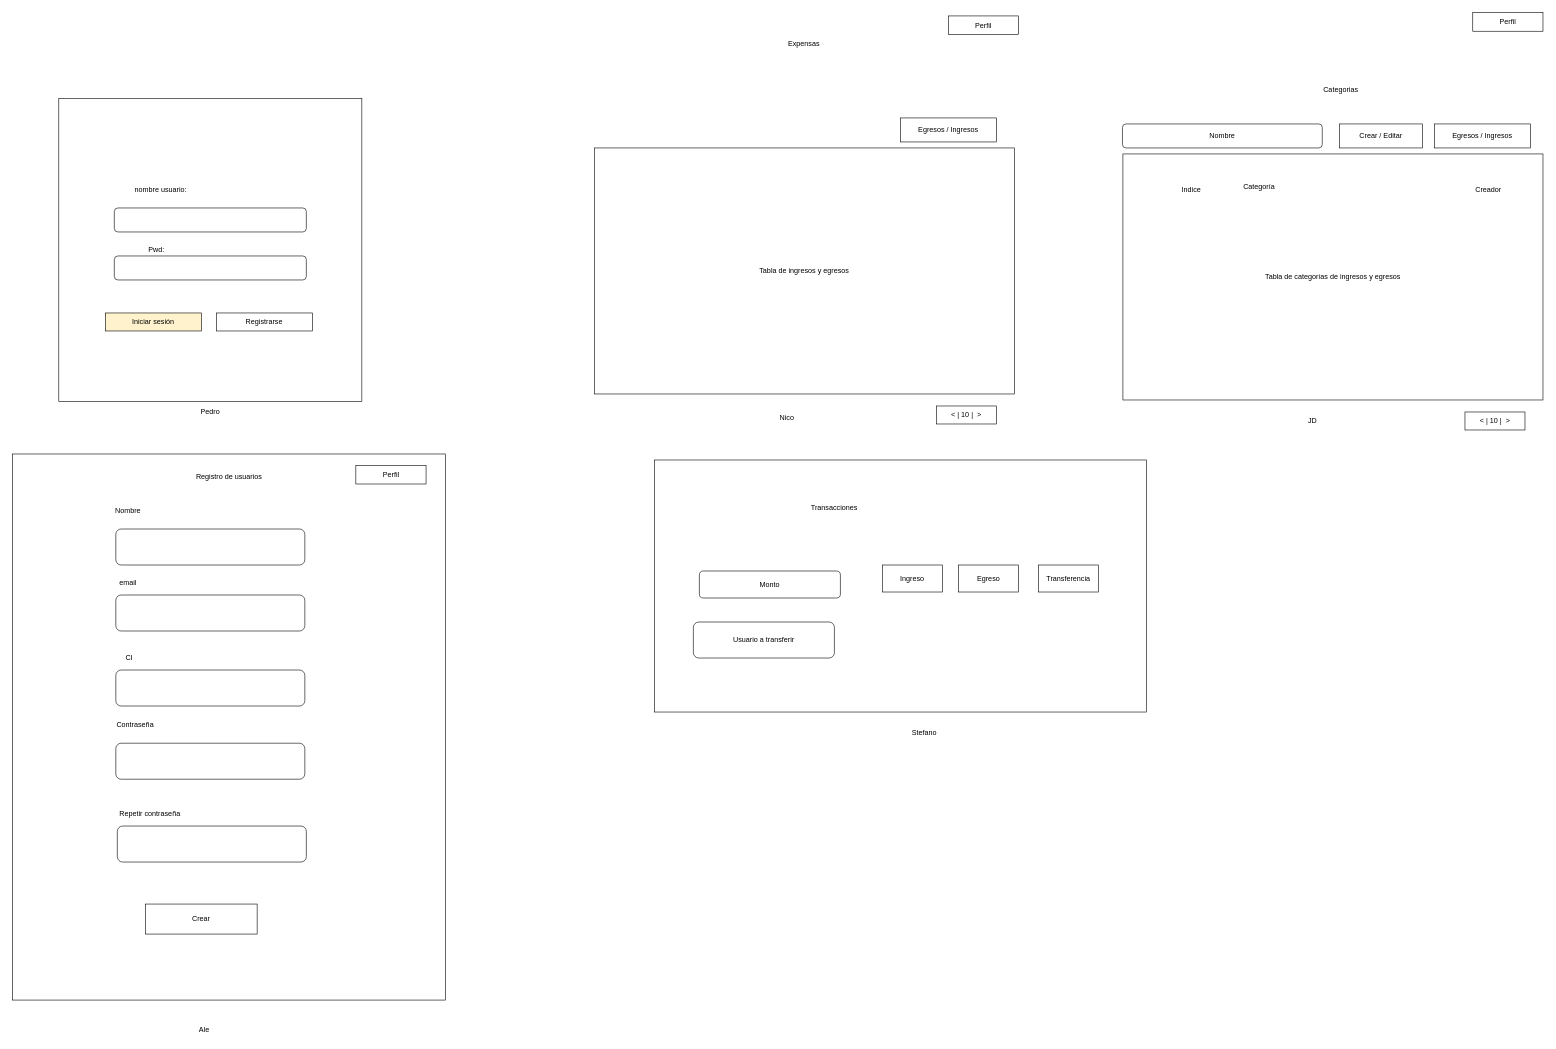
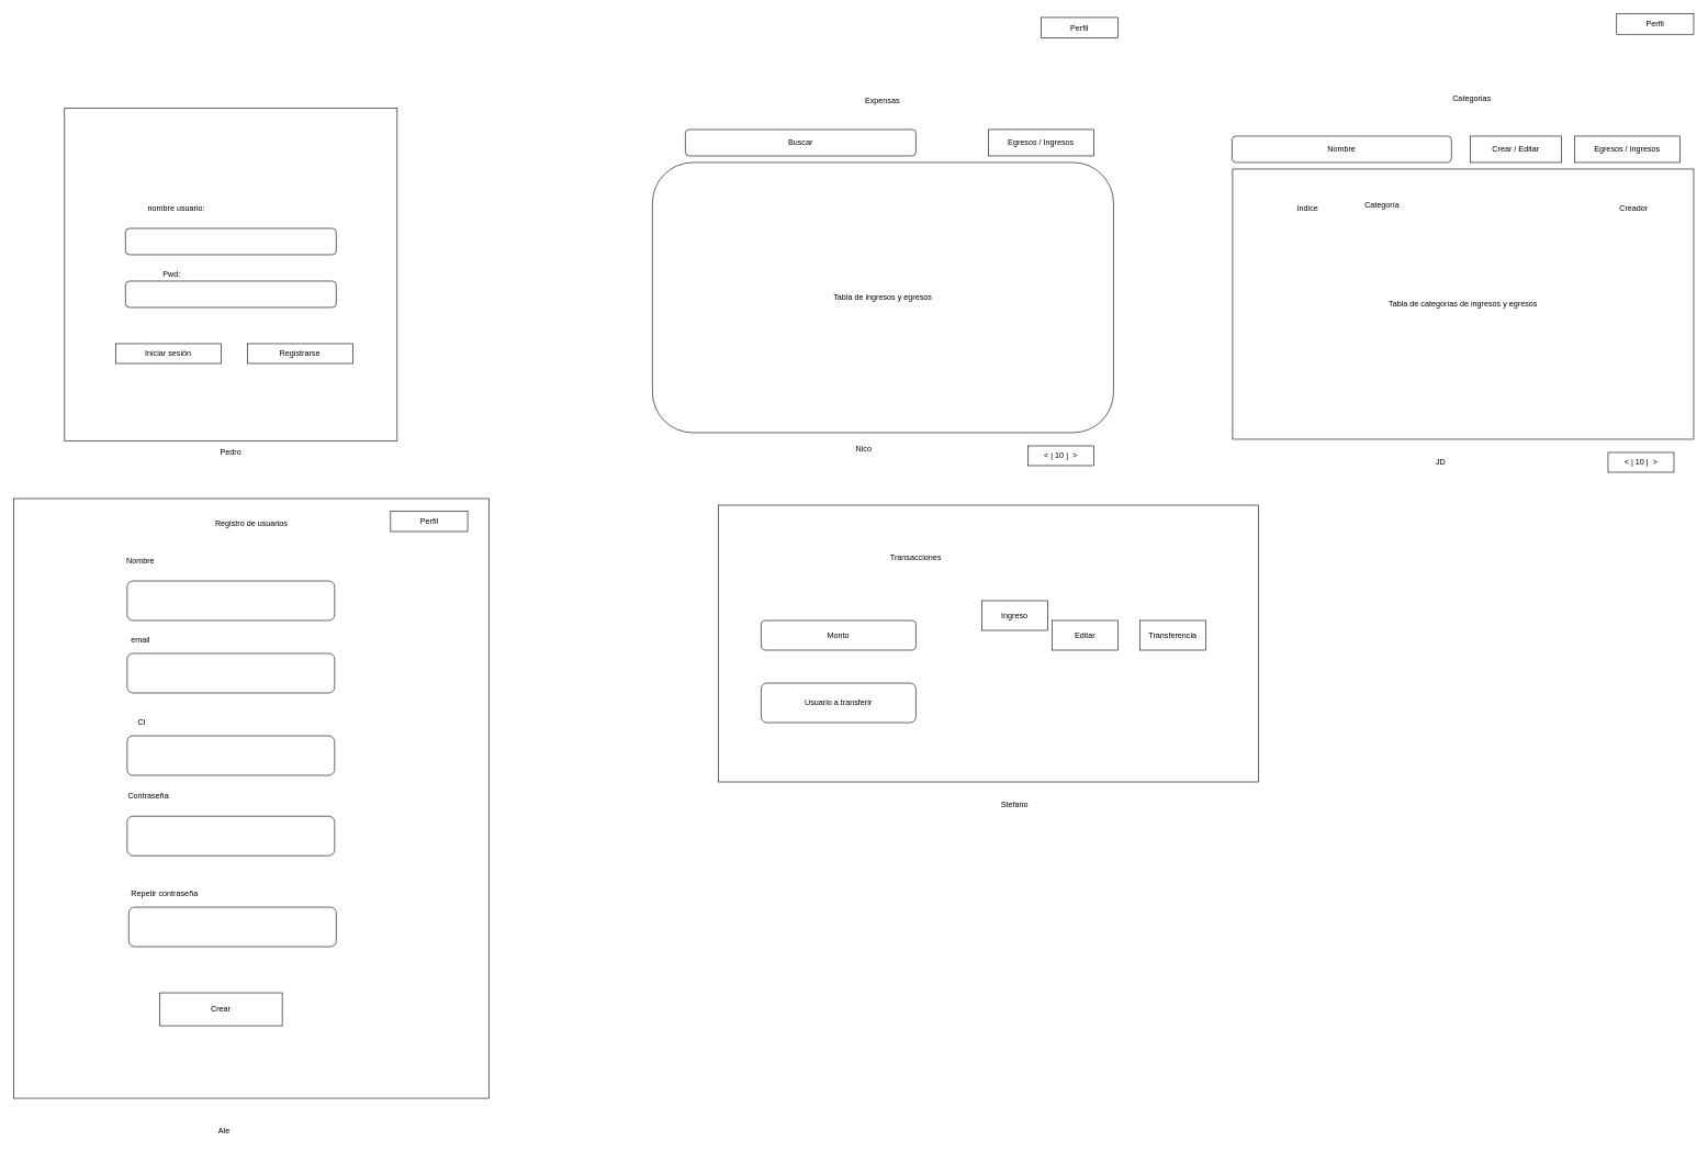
  <mxCell id="0" />
  <mxCell id="1" parent="0" />
  <mxCell id="2" value="" style="rounded=0;whiteSpace=wrap;html=1;" vertex="1" parent="1"><mxGeometry x="1090" y="766" width="820" height="420" as="geometry" /></mxCell>
  <mxCell id="3" value="" style="rounded=0;whiteSpace=wrap;html=1;" vertex="1" parent="1"><mxGeometry x="20" y="756" width="722" height="910" as="geometry" /></mxCell>
  <mxCell id="4" value="" style="whiteSpace=wrap;html=1;aspect=fixed;" vertex="1" parent="1"><mxGeometry x="97.5" y="163.5" width="505" height="505" as="geometry" /></mxCell>
  <mxCell id="5" value="" style="rounded=1;whiteSpace=wrap;html=1;" vertex="1" parent="1"><mxGeometry x="190" y="346" width="320" height="40" as="geometry" /></mxCell>
  <mxCell id="6" value="nombre usuario:" style="text;html=1;strokeColor=none;fillColor=none;align=center;verticalAlign=middle;whiteSpace=wrap;rounded=0;" vertex="1" parent="1"><mxGeometry x="190" y="306" width="155" height="20" as="geometry" /></mxCell>
  <mxCell id="7" value="" style="rounded=1;whiteSpace=wrap;html=1;" vertex="1" parent="1"><mxGeometry x="190" y="426" width="320" height="40" as="geometry" /></mxCell>
  <mxCell id="8" value="Pwd:" style="text;html=1;resizable=0;points=[];autosize=1;align=left;verticalAlign=top;spacingTop=-4;" vertex="1" parent="1"><mxGeometry x="245" y="406" width="40" height="20" as="geometry" /></mxCell>
- <mxCell id="9" value="Iniciar sesión" style="rounded=0;whiteSpace=wrap;html=1;fillColor=#fff2cc;" vertex="1" parent="1"><mxGeometry x="175" y="521" width="160" height="30" as="geometry" /></mxCell>
- <mxCell id="10" value="Registrarse" style="rounded=0;whiteSpace=wrap;html=1;" vertex="1" parent="1"><mxGeometry x="360" y="521" width="160" height="30" as="geometry" /></mxCell>
- <mxCell id="11" value="Tabla de ingresos y egresos" style="rounded=0;whiteSpace=wrap;html=1;" vertex="1" parent="1"><mxGeometry x="990" y="246" width="700" height="410" as="geometry" /></mxCell>
+ <mxCell id="9" value="Iniciar sesión" style="rounded=0;whiteSpace=wrap;html=1;" vertex="1" parent="1"><mxGeometry x="175" y="521" width="160" height="30" as="geometry" /></mxCell>
+ <mxCell id="10" value="Registrarse" style="rounded=0;whiteSpace=wrap;html=1;" vertex="1" parent="1"><mxGeometry x="375" y="521" width="160" height="30" as="geometry" /></mxCell>
+ <mxCell id="11" value="Tabla de ingresos y egresos" style="whiteSpace=wrap;html=1;rounded=1;" vertex="1" parent="1"><mxGeometry x="990" y="246" width="700" height="410" as="geometry" /></mxCell>
  <mxCell id="12" value="&amp;lt; | 10 |&amp;nbsp; &amp;gt;" style="rounded=0;whiteSpace=wrap;html=1;" vertex="1" parent="1"><mxGeometry x="1560" y="676" width="100" height="30" as="geometry" /></mxCell>
+ <mxCell id="13" value="Buscar" style="rounded=1;whiteSpace=wrap;html=1;" vertex="1" parent="1"><mxGeometry x="1040" y="196" width="350" height="40" as="geometry" /></mxCell>
  <mxCell id="14" value="Egresos / Ingresos" style="rounded=0;whiteSpace=wrap;html=1;" vertex="1" parent="1"><mxGeometry x="1500" y="196" width="160" height="40" as="geometry" /></mxCell>
  <mxCell id="15" value="Tabla de categorías de ingresos y egresos" style="rounded=0;whiteSpace=wrap;html=1;" vertex="1" parent="1"><mxGeometry x="1870.8" y="256" width="700" height="410" as="geometry" /></mxCell>
  <mxCell id="16" value="&amp;lt; | 10 |&amp;nbsp; &amp;gt;" style="rounded=0;whiteSpace=wrap;html=1;" vertex="1" parent="1"><mxGeometry x="2440.8" y="686" width="100" height="30" as="geometry" /></mxCell>
  <mxCell id="17" value="Nombre" style="rounded=1;whiteSpace=wrap;html=1;" vertex="1" parent="1"><mxGeometry x="1870" y="206" width="333" height="40" as="geometry" /></mxCell>
  <mxCell id="18" value="Egresos / Ingresos" style="rounded=0;whiteSpace=wrap;html=1;" vertex="1" parent="1"><mxGeometry x="2389.8" y="206" width="160" height="40" as="geometry" /></mxCell>
  <mxCell id="19" value="Categorias" style="text;html=1;resizable=0;points=[];autosize=1;align=left;verticalAlign=top;spacingTop=-4;" vertex="1" parent="1"><mxGeometry x="2203" y="140" width="70" height="20" as="geometry" /></mxCell>
- <mxCell id="20" value="Expensas" style="text;html=1;resizable=0;points=[];autosize=1;align=left;verticalAlign=top;spacingTop=-4;" vertex="1" parent="1"><mxGeometry x="1311" y="63" width="70" height="20" as="geometry" /></mxCell>
+ <mxCell id="20" value="Expensas" style="text;html=1;resizable=0;points=[];autosize=1;align=left;verticalAlign=top;spacingTop=-4;" vertex="1" parent="1"><mxGeometry x="1311" y="143" width="70" height="20" as="geometry" /></mxCell>
  <mxCell id="21" value="Crear / Editar" style="rounded=0;whiteSpace=wrap;html=1;" vertex="1" parent="1"><mxGeometry x="2232" y="206" width="138" height="40" as="geometry" /></mxCell>
  <mxCell id="22" value="Creador" style="text;html=1;strokeColor=none;fillColor=none;align=center;verticalAlign=middle;whiteSpace=wrap;rounded=0;" vertex="1" parent="1"><mxGeometry x="2460" y="306" width="40" height="20" as="geometry" /></mxCell>
  <mxCell id="23" value="Categoría" style="text;html=1;strokeColor=none;fillColor=none;align=center;verticalAlign=middle;whiteSpace=wrap;rounded=0;" vertex="1" parent="1"><mxGeometry x="2078" y="301" width="40" height="20" as="geometry" /></mxCell>
  <mxCell id="24" value="Indice" style="text;html=1;strokeColor=none;fillColor=none;align=center;verticalAlign=middle;whiteSpace=wrap;rounded=0;" vertex="1" parent="1"><mxGeometry x="1965" y="306" width="40" height="20" as="geometry" /></mxCell>
  <mxCell id="25" value="" style="rounded=1;whiteSpace=wrap;html=1;" vertex="1" parent="1"><mxGeometry x="192.5" y="881" width="315" height="60" as="geometry" /></mxCell>
  <mxCell id="26" value="Nombre" style="text;html=1;strokeColor=none;fillColor=none;align=center;verticalAlign=middle;whiteSpace=wrap;rounded=0;" vertex="1" parent="1"><mxGeometry x="192.5" y="841" width="40" height="20" as="geometry" /></mxCell>
  <mxCell id="27" value="" style="rounded=1;whiteSpace=wrap;html=1;" vertex="1" parent="1"><mxGeometry x="192.5" y="991" width="315" height="60" as="geometry" /></mxCell>
  <mxCell id="28" value="email" style="text;html=1;strokeColor=none;fillColor=none;align=center;verticalAlign=middle;whiteSpace=wrap;rounded=0;" vertex="1" parent="1"><mxGeometry x="192.5" y="961" width="40" height="20" as="geometry" /></mxCell>
  <mxCell id="29" value="" style="rounded=1;whiteSpace=wrap;html=1;" vertex="1" parent="1"><mxGeometry x="192.5" y="1116" width="315" height="60" as="geometry" /></mxCell>
  <mxCell id="30" value="Transacciones" style="text;html=1;strokeColor=none;fillColor=none;align=center;verticalAlign=middle;whiteSpace=wrap;rounded=0;" vertex="1" parent="1"><mxGeometry x="1370" y="836" width="40" height="20" as="geometry" /></mxCell>
  <mxCell id="31" value="CI" style="text;html=1;strokeColor=none;fillColor=none;align=center;verticalAlign=middle;whiteSpace=wrap;rounded=0;" vertex="1" parent="1"><mxGeometry x="195" y="1086" width="40" height="20" as="geometry" /></mxCell>
  <mxCell id="32" value="Crear" style="rounded=0;whiteSpace=wrap;html=1;" vertex="1" parent="1"><mxGeometry x="242" y="1506" width="186" height="50" as="geometry" /></mxCell>
  <mxCell id="33" value="" style="rounded=1;whiteSpace=wrap;html=1;" vertex="1" parent="1"><mxGeometry x="192.5" y="1238" width="315" height="60" as="geometry" /></mxCell>
  <mxCell id="34" value="Contraseña" style="text;html=1;strokeColor=none;fillColor=none;align=center;verticalAlign=middle;whiteSpace=wrap;rounded=0;" vertex="1" parent="1"><mxGeometry x="205" y="1197" width="40" height="20" as="geometry" /></mxCell>
  <mxCell id="35" value="" style="rounded=1;whiteSpace=wrap;html=1;" vertex="1" parent="1"><mxGeometry x="195" y="1376" width="315" height="60" as="geometry" /></mxCell>
  <mxCell id="36" value="Repetir contraseña" style="text;html=1;strokeColor=none;fillColor=none;align=center;verticalAlign=middle;whiteSpace=wrap;rounded=0;" vertex="1" parent="1"><mxGeometry x="192.5" y="1345" width="113" height="20" as="geometry" /></mxCell>
  <mxCell id="37" value="Registro de usuarios" style="text;html=1;strokeColor=none;fillColor=none;align=center;verticalAlign=middle;whiteSpace=wrap;rounded=0;" vertex="1" parent="1"><mxGeometry x="307.5" y="785" width="147" height="20" as="geometry" /></mxCell>
  <mxCell id="38" value="Perfil" style="rounded=0;whiteSpace=wrap;html=1;" vertex="1" parent="1"><mxGeometry x="592.5" y="775" width="117" height="31" as="geometry" /></mxCell>
  <mxCell id="39" value="Perfil" style="rounded=0;whiteSpace=wrap;html=1;" vertex="1" parent="1"><mxGeometry x="1580" y="26" width="117" height="31" as="geometry" /></mxCell>
  <mxCell id="40" value="Perfil" style="rounded=0;whiteSpace=wrap;html=1;" vertex="1" parent="1"><mxGeometry x="2453.786" y="20.5" width="117" height="31" as="geometry" /></mxCell>
- <mxCell id="41" value="Monto" style="rounded=1;whiteSpace=wrap;html=1;" vertex="1" parent="1"><mxGeometry x="1165" y="951" width="235" height="45" as="geometry" /></mxCell>
- <mxCell id="42" value="Ingreso" style="rounded=0;whiteSpace=wrap;html=1;" vertex="1" parent="1"><mxGeometry x="1470" y="941" width="100" height="45" as="geometry" /></mxCell>
+ <mxCell id="41" value="Monto" style="rounded=1;whiteSpace=wrap;html=1;" vertex="1" parent="1"><mxGeometry x="1155" y="941" width="235" height="45" as="geometry" /></mxCell>
+ <mxCell id="42" value="Ingreso" style="rounded=0;whiteSpace=wrap;html=1;" vertex="1" parent="1"><mxGeometry x="1490" y="911" width="100" height="45" as="geometry" /></mxCell>
  <mxCell id="43" value="Transferencia" style="rounded=0;whiteSpace=wrap;html=1;" vertex="1" parent="1"><mxGeometry x="1730" y="941" width="100" height="45" as="geometry" /></mxCell>
- <mxCell id="44" value="Egreso" style="rounded=0;whiteSpace=wrap;html=1;" vertex="1" parent="1"><mxGeometry x="1597" y="941" width="100" height="45" as="geometry" /></mxCell>
+ <mxCell id="44" value="Editar" style="rounded=0;whiteSpace=wrap;html=1;" vertex="1" parent="1"><mxGeometry x="1597" y="941" width="100" height="45" as="geometry" /></mxCell>
  <mxCell id="45" value="Usuario a transferir" style="rounded=1;whiteSpace=wrap;html=1;" vertex="1" parent="1"><mxGeometry x="1155" y="1036" width="235" height="60" as="geometry" /></mxCell>
  <mxCell id="46" value="Stefano" style="text;html=1;strokeColor=none;fillColor=none;align=center;verticalAlign=middle;whiteSpace=wrap;rounded=0;" vertex="1" parent="1"><mxGeometry x="1520" y="1211" width="40" height="20" as="geometry" /></mxCell>
  <mxCell id="47" value="Ale" style="text;html=1;strokeColor=none;fillColor=none;align=center;verticalAlign=middle;whiteSpace=wrap;rounded=0;" vertex="1" parent="1"><mxGeometry x="320" y="1706" width="40" height="20" as="geometry" /></mxCell>
  <mxCell id="48" value="Pedro" style="text;html=1;strokeColor=none;fillColor=none;align=center;verticalAlign=middle;whiteSpace=wrap;rounded=0;" vertex="1" parent="1"><mxGeometry x="330" y="676" width="40" height="20" as="geometry" /></mxCell>
  <mxCell id="49" value="JD" style="text;html=1;strokeColor=none;fillColor=none;align=center;verticalAlign=middle;whiteSpace=wrap;rounded=0;" vertex="1" parent="1"><mxGeometry x="2167" y="691" width="40" height="20" as="geometry" /></mxCell>
- <mxCell id="50" value="Nico" style="text;html=1;strokeColor=none;fillColor=none;align=center;verticalAlign=middle;whiteSpace=wrap;rounded=0;" vertex="1" parent="1"><mxGeometry x="1291" y="686" width="40" height="20" as="geometry" /></mxCell>
+ <mxCell id="50" value="Nico" style="text;html=1;strokeColor=none;fillColor=none;align=center;verticalAlign=middle;whiteSpace=wrap;rounded=0;" vertex="1" parent="1"><mxGeometry x="1291" y="671" width="40" height="20" as="geometry" /></mxCell>
